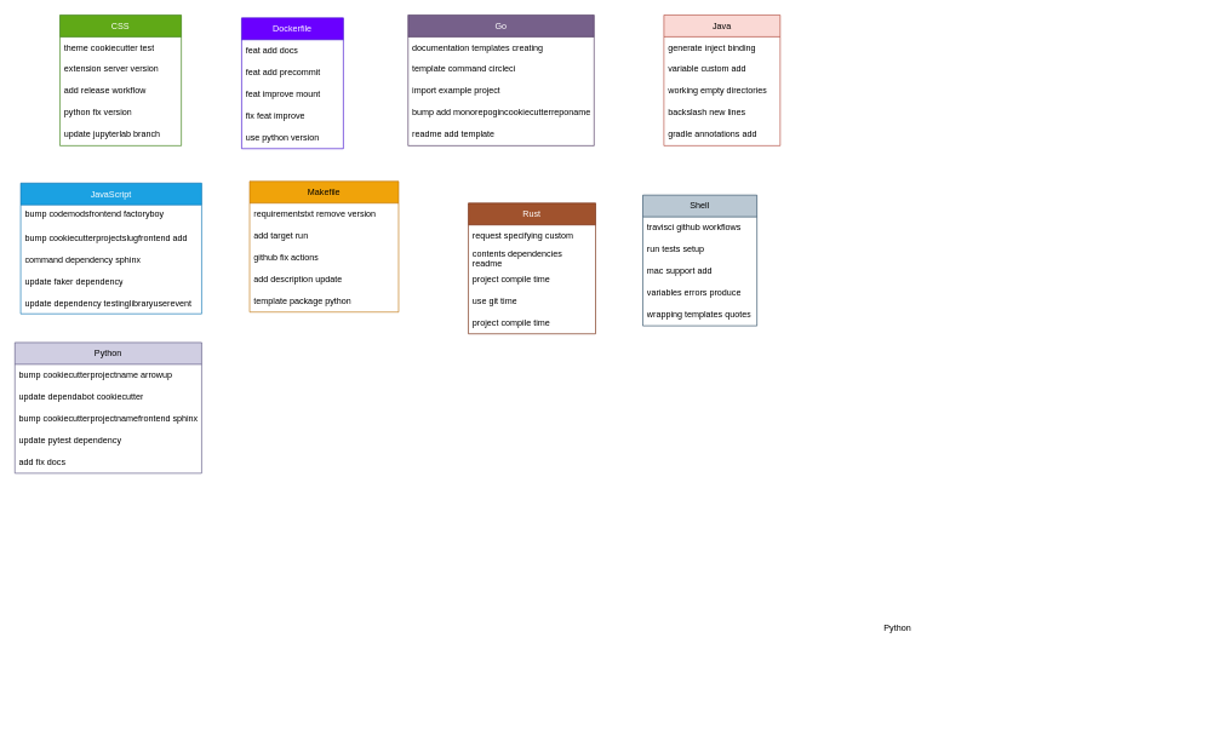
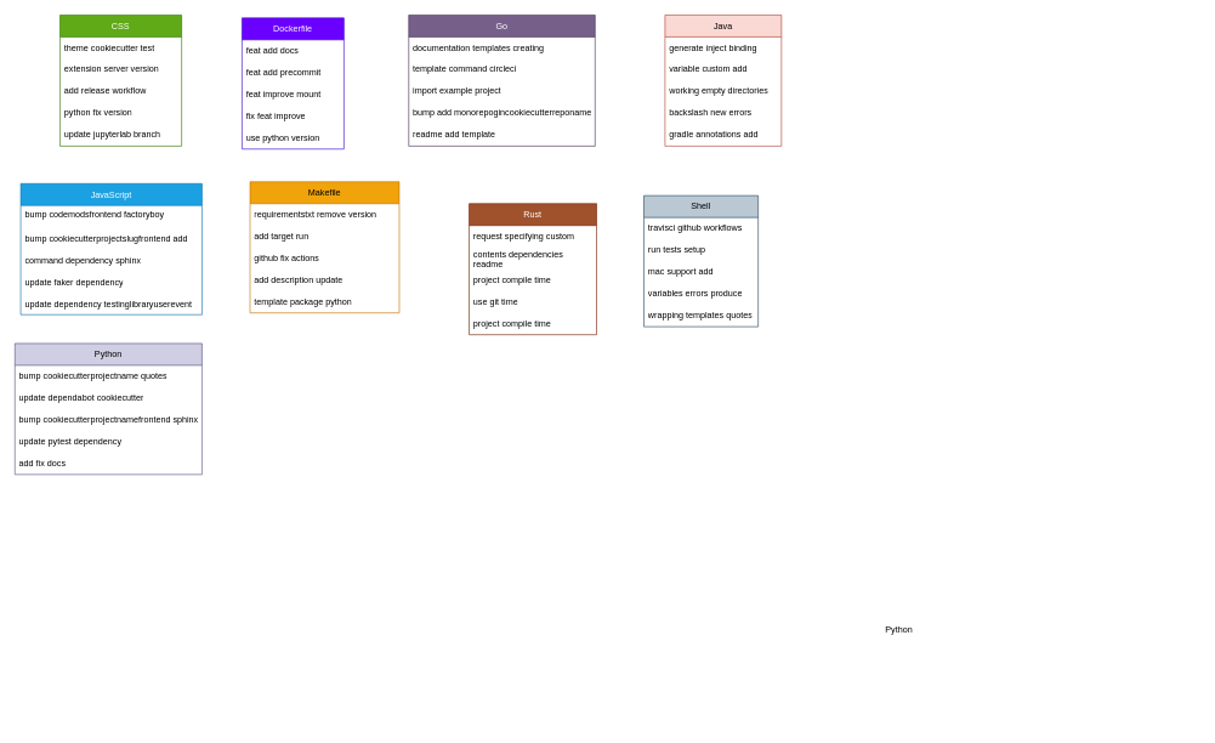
  <mxCell id="0" />
  <mxCell id="1" parent="0" />
  <mxCell id="2" value="CSS" style="swimlane;fontStyle=0;childLayout=stackLayout;horizontal=1;startSize=30;horizontalStack=0;resizeParent=1;resizeParentMax=0;resizeLast=0;collapsible=1;marginBottom=0;whiteSpace=wrap;html=1;fillColor=#60a917;fontColor=#ffffff;strokeColor=#2D7600;" parent="1" vertex="1"><mxGeometry x="82" y="20" width="167" height="180" as="geometry" /></mxCell>
  <mxCell id="3" value="theme cookiecutter test" style="text;strokeColor=none;fillColor=none;align=left;verticalAlign=middle;spacingLeft=4;spacingRight=4;overflow=hidden;points=[[0,0.5],[1,0.5]];portConstraint=eastwest;rotatable=0;whiteSpace=wrap;html=1;" parent="2" vertex="1"><mxGeometry y="30" width="167" height="30" as="geometry" /></mxCell>
  <mxCell id="4" value="extension server version" style="text;strokeColor=none;fillColor=none;align=left;verticalAlign=middle;spacingLeft=4;spacingRight=4;overflow=hidden;points=[[0,0.5],[1,0.5]];portConstraint=eastwest;rotatable=0;whiteSpace=wrap;html=1;" parent="2" vertex="1"><mxGeometry y="60" width="167" height="30" as="geometry" /></mxCell>
  <mxCell id="5" value="add release workflow" style="text;strokeColor=none;fillColor=none;align=left;verticalAlign=middle;spacingLeft=4;spacingRight=4;overflow=hidden;points=[[0,0.5],[1,0.5]];portConstraint=eastwest;rotatable=0;whiteSpace=wrap;html=1;" parent="2" vertex="1"><mxGeometry y="90" width="167" height="30" as="geometry" /></mxCell>
  <mxCell id="6" value="python fix version" style="text;strokeColor=none;fillColor=none;align=left;verticalAlign=middle;spacingLeft=4;spacingRight=4;overflow=hidden;points=[[0,0.5],[1,0.5]];portConstraint=eastwest;rotatable=0;whiteSpace=wrap;html=1;" parent="2" vertex="1"><mxGeometry y="120" width="167" height="30" as="geometry" /></mxCell>
  <mxCell id="7" value="update jupyterlab branch" style="text;strokeColor=none;fillColor=none;align=left;verticalAlign=middle;spacingLeft=4;spacingRight=4;overflow=hidden;points=[[0,0.5],[1,0.5]];portConstraint=eastwest;rotatable=0;whiteSpace=wrap;html=1;" parent="2" vertex="1"><mxGeometry y="150" width="167" height="30" as="geometry" /></mxCell>
  <mxCell id="8" value="JavaScript" style="swimlane;fontStyle=0;childLayout=stackLayout;horizontal=1;startSize=30;horizontalStack=0;resizeParent=1;resizeParentMax=0;resizeLast=0;collapsible=1;marginBottom=0;whiteSpace=wrap;html=1;fillColor=#1ba1e2;fontColor=#ffffff;strokeColor=#006EAF;" parent="1" vertex="1"><mxGeometry x="28" y="251.5" width="249" height="180" as="geometry" /></mxCell>
  <mxCell id="9" value="&lt;table style=&quot;border-color: var(--border-color); width: 223pt;&quot; border=&quot;0&quot; cellpadding=&quot;0&quot; cellspacing=&quot;0&quot; width=&quot;297&quot;&gt;&lt;tbody style=&quot;border-color: var(--border-color);&quot;&gt;&lt;tr style=&quot;border-color: var(--border-color); height: 15pt;&quot; height=&quot;20&quot;&gt;&lt;td style=&quot;border-color: var(--border-color); height: 15pt;&quot; height=&quot;20&quot;&gt;bump codemodsfrontend factoryboy&lt;/td&gt;&lt;/tr&gt;&lt;tr style=&quot;border-color: var(--border-color); height: 15pt;&quot; height=&quot;20&quot;&gt;&lt;/tr&gt;&lt;/tbody&gt;&lt;/table&gt;" style="text;strokeColor=none;fillColor=none;align=left;verticalAlign=middle;spacingLeft=4;spacingRight=4;overflow=hidden;points=[[0,0.5],[1,0.5]];portConstraint=eastwest;rotatable=0;whiteSpace=wrap;html=1;" parent="8" vertex="1"><mxGeometry y="30" width="249" height="30" as="geometry" /></mxCell>
  <mxCell id="10" value="bump cookiecutterprojectslugfrontend add" style="text;strokeColor=none;fillColor=none;align=left;verticalAlign=middle;spacingLeft=4;spacingRight=4;overflow=hidden;points=[[0,0.5],[1,0.5]];portConstraint=eastwest;rotatable=0;whiteSpace=wrap;html=1;" parent="8" vertex="1"><mxGeometry y="60" width="249" height="30" as="geometry" /></mxCell>
  <mxCell id="11" value="command dependency sphinx" style="text;strokeColor=none;fillColor=none;align=left;verticalAlign=middle;spacingLeft=4;spacingRight=4;overflow=hidden;points=[[0,0.5],[1,0.5]];portConstraint=eastwest;rotatable=0;whiteSpace=wrap;html=1;" parent="8" vertex="1"><mxGeometry y="90" width="249" height="30" as="geometry" /></mxCell>
  <mxCell id="12" value="update faker dependency" style="text;strokeColor=none;fillColor=none;align=left;verticalAlign=middle;spacingLeft=4;spacingRight=4;overflow=hidden;points=[[0,0.5],[1,0.5]];portConstraint=eastwest;rotatable=0;whiteSpace=wrap;html=1;" parent="8" vertex="1"><mxGeometry y="120" width="249" height="30" as="geometry" /></mxCell>
  <mxCell id="13" value="update dependency testinglibraryuserevent" style="text;strokeColor=none;fillColor=none;align=left;verticalAlign=middle;spacingLeft=4;spacingRight=4;overflow=hidden;points=[[0,0.5],[1,0.5]];portConstraint=eastwest;rotatable=0;whiteSpace=wrap;html=1;" parent="8" vertex="1"><mxGeometry y="150" width="249" height="30" as="geometry" /></mxCell>
  <mxCell id="14" value="Dockerfile" style="swimlane;fontStyle=0;childLayout=stackLayout;horizontal=1;startSize=30;horizontalStack=0;resizeParent=1;resizeParentMax=0;resizeLast=0;collapsible=1;marginBottom=0;whiteSpace=wrap;html=1;fillColor=#6a00ff;fontColor=#ffffff;strokeColor=#3700CC;" parent="1" vertex="1"><mxGeometry x="332" y="24" width="140" height="180" as="geometry" /></mxCell>
  <mxCell id="15" value="feat add docs" style="text;strokeColor=none;fillColor=none;align=left;verticalAlign=middle;spacingLeft=4;spacingRight=4;overflow=hidden;points=[[0,0.5],[1,0.5]];portConstraint=eastwest;rotatable=0;whiteSpace=wrap;html=1;" parent="14" vertex="1"><mxGeometry y="30" width="140" height="30" as="geometry" /></mxCell>
  <mxCell id="16" value="feat add precommit" style="text;strokeColor=none;fillColor=none;align=left;verticalAlign=middle;spacingLeft=4;spacingRight=4;overflow=hidden;points=[[0,0.5],[1,0.5]];portConstraint=eastwest;rotatable=0;whiteSpace=wrap;html=1;" parent="14" vertex="1"><mxGeometry y="60" width="140" height="30" as="geometry" /></mxCell>
  <mxCell id="17" value="feat improve mount" style="text;strokeColor=none;fillColor=none;align=left;verticalAlign=middle;spacingLeft=4;spacingRight=4;overflow=hidden;points=[[0,0.5],[1,0.5]];portConstraint=eastwest;rotatable=0;whiteSpace=wrap;html=1;" parent="14" vertex="1"><mxGeometry y="90" width="140" height="30" as="geometry" /></mxCell>
  <mxCell id="18" value="fix feat improve" style="text;strokeColor=none;fillColor=none;align=left;verticalAlign=middle;spacingLeft=4;spacingRight=4;overflow=hidden;points=[[0,0.5],[1,0.5]];portConstraint=eastwest;rotatable=0;whiteSpace=wrap;html=1;" parent="14" vertex="1"><mxGeometry y="120" width="140" height="30" as="geometry" /></mxCell>
  <mxCell id="19" value="use python version" style="text;strokeColor=none;fillColor=none;align=left;verticalAlign=middle;spacingLeft=4;spacingRight=4;overflow=hidden;points=[[0,0.5],[1,0.5]];portConstraint=eastwest;rotatable=0;whiteSpace=wrap;html=1;" parent="14" vertex="1"><mxGeometry y="150" width="140" height="30" as="geometry" /></mxCell>
  <mxCell id="20" value="Makefile" style="swimlane;fontStyle=0;childLayout=stackLayout;horizontal=1;startSize=30;horizontalStack=0;resizeParent=1;resizeParentMax=0;resizeLast=0;collapsible=1;marginBottom=0;whiteSpace=wrap;html=1;fillColor=#f0a30a;fontColor=#000000;strokeColor=#BD7000;" parent="1" vertex="1"><mxGeometry x="343" y="249" width="205" height="180" as="geometry" /></mxCell>
  <mxCell id="21" value="requirementstxt remove version" style="text;strokeColor=none;fillColor=none;align=left;verticalAlign=middle;spacingLeft=4;spacingRight=4;overflow=hidden;points=[[0,0.5],[1,0.5]];portConstraint=eastwest;rotatable=0;whiteSpace=wrap;html=1;" parent="20" vertex="1"><mxGeometry y="30" width="205" height="30" as="geometry" /></mxCell>
  <mxCell id="22" value="add target run" style="text;strokeColor=none;fillColor=none;align=left;verticalAlign=middle;spacingLeft=4;spacingRight=4;overflow=hidden;points=[[0,0.5],[1,0.5]];portConstraint=eastwest;rotatable=0;whiteSpace=wrap;html=1;" parent="20" vertex="1"><mxGeometry y="60" width="205" height="30" as="geometry" /></mxCell>
  <mxCell id="23" value="github fix actions" style="text;strokeColor=none;fillColor=none;align=left;verticalAlign=middle;spacingLeft=4;spacingRight=4;overflow=hidden;points=[[0,0.5],[1,0.5]];portConstraint=eastwest;rotatable=0;whiteSpace=wrap;html=1;" parent="20" vertex="1"><mxGeometry y="90" width="205" height="30" as="geometry" /></mxCell>
  <mxCell id="24" value="add description update" style="text;strokeColor=none;fillColor=none;align=left;verticalAlign=middle;spacingLeft=4;spacingRight=4;overflow=hidden;points=[[0,0.5],[1,0.5]];portConstraint=eastwest;rotatable=0;whiteSpace=wrap;html=1;" parent="20" vertex="1"><mxGeometry y="120" width="205" height="30" as="geometry" /></mxCell>
  <mxCell id="25" value="template package python" style="text;strokeColor=none;fillColor=none;align=left;verticalAlign=middle;spacingLeft=4;spacingRight=4;overflow=hidden;points=[[0,0.5],[1,0.5]];portConstraint=eastwest;rotatable=0;whiteSpace=wrap;html=1;" parent="20" vertex="1"><mxGeometry y="150" width="205" height="30" as="geometry" /></mxCell>
  <mxCell id="26" value="Go" style="swimlane;fontStyle=0;childLayout=stackLayout;horizontal=1;startSize=30;horizontalStack=0;resizeParent=1;resizeParentMax=0;resizeLast=0;collapsible=1;marginBottom=0;whiteSpace=wrap;html=1;fillColor=#76608a;fontColor=#ffffff;strokeColor=#432D57;" parent="1" vertex="1"><mxGeometry x="561" y="20" width="256" height="180" as="geometry" /></mxCell>
  <mxCell id="27" value="documentation templates creating" style="text;strokeColor=none;fillColor=none;align=left;verticalAlign=middle;spacingLeft=4;spacingRight=4;overflow=hidden;points=[[0,0.5],[1,0.5]];portConstraint=eastwest;rotatable=0;whiteSpace=wrap;html=1;" parent="26" vertex="1"><mxGeometry y="30" width="256" height="30" as="geometry" /></mxCell>
  <mxCell id="28" value="template command circleci" style="text;strokeColor=none;fillColor=none;align=left;verticalAlign=middle;spacingLeft=4;spacingRight=4;overflow=hidden;points=[[0,0.5],[1,0.5]];portConstraint=eastwest;rotatable=0;whiteSpace=wrap;html=1;" parent="26" vertex="1"><mxGeometry y="60" width="256" height="30" as="geometry" /></mxCell>
  <mxCell id="29" value="import example project" style="text;strokeColor=none;fillColor=none;align=left;verticalAlign=middle;spacingLeft=4;spacingRight=4;overflow=hidden;points=[[0,0.5],[1,0.5]];portConstraint=eastwest;rotatable=0;whiteSpace=wrap;html=1;" parent="26" vertex="1"><mxGeometry y="90" width="256" height="30" as="geometry" /></mxCell>
  <mxCell id="30" value="bump add monorepogincookiecutterreponame" style="text;strokeColor=none;fillColor=none;align=left;verticalAlign=middle;spacingLeft=4;spacingRight=4;overflow=hidden;points=[[0,0.5],[1,0.5]];portConstraint=eastwest;rotatable=0;whiteSpace=wrap;html=1;" parent="26" vertex="1"><mxGeometry y="120" width="256" height="30" as="geometry" /></mxCell>
  <mxCell id="31" value="readme add template" style="text;strokeColor=none;fillColor=none;align=left;verticalAlign=middle;spacingLeft=4;spacingRight=4;overflow=hidden;points=[[0,0.5],[1,0.5]];portConstraint=eastwest;rotatable=0;whiteSpace=wrap;html=1;" parent="26" vertex="1"><mxGeometry y="150" width="256" height="30" as="geometry" /></mxCell>
  <mxCell id="32" value="Rust" style="swimlane;fontStyle=0;childLayout=stackLayout;horizontal=1;startSize=30;horizontalStack=0;resizeParent=1;resizeParentMax=0;resizeLast=0;collapsible=1;marginBottom=0;whiteSpace=wrap;html=1;fillColor=#a0522d;fontColor=#ffffff;strokeColor=#6D1F00;" parent="1" vertex="1"><mxGeometry x="644" y="279" width="175" height="180" as="geometry" /></mxCell>
  <mxCell id="33" value="request specifying custom" style="text;strokeColor=none;fillColor=none;align=left;verticalAlign=middle;spacingLeft=4;spacingRight=4;overflow=hidden;points=[[0,0.5],[1,0.5]];portConstraint=eastwest;rotatable=0;whiteSpace=wrap;html=1;" parent="32" vertex="1"><mxGeometry y="30" width="175" height="30" as="geometry" /></mxCell>
  <mxCell id="34" value="contents dependencies readme" style="text;strokeColor=none;fillColor=none;align=left;verticalAlign=middle;spacingLeft=4;spacingRight=4;overflow=hidden;points=[[0,0.5],[1,0.5]];portConstraint=eastwest;rotatable=0;whiteSpace=wrap;html=1;" parent="32" vertex="1"><mxGeometry y="60" width="175" height="30" as="geometry" /></mxCell>
  <mxCell id="35" value="project compile time" style="text;strokeColor=none;fillColor=none;align=left;verticalAlign=middle;spacingLeft=4;spacingRight=4;overflow=hidden;points=[[0,0.5],[1,0.5]];portConstraint=eastwest;rotatable=0;whiteSpace=wrap;html=1;" parent="32" vertex="1"><mxGeometry y="90" width="175" height="30" as="geometry" /></mxCell>
  <mxCell id="36" value="use git time" style="text;strokeColor=none;fillColor=none;align=left;verticalAlign=middle;spacingLeft=4;spacingRight=4;overflow=hidden;points=[[0,0.5],[1,0.5]];portConstraint=eastwest;rotatable=0;whiteSpace=wrap;html=1;" parent="32" vertex="1"><mxGeometry y="120" width="175" height="30" as="geometry" /></mxCell>
  <mxCell id="37" value="project compile time" style="text;strokeColor=none;fillColor=none;align=left;verticalAlign=middle;spacingLeft=4;spacingRight=4;overflow=hidden;points=[[0,0.5],[1,0.5]];portConstraint=eastwest;rotatable=0;whiteSpace=wrap;html=1;" parent="32" vertex="1"><mxGeometry y="150" width="175" height="30" as="geometry" /></mxCell>
  <mxCell id="38" value="Java" style="swimlane;fontStyle=0;childLayout=stackLayout;horizontal=1;startSize=30;horizontalStack=0;resizeParent=1;resizeParentMax=0;resizeLast=0;collapsible=1;marginBottom=0;whiteSpace=wrap;html=1;fillColor=#fad9d5;strokeColor=#ae4132;" parent="1" vertex="1"><mxGeometry x="913" y="20" width="160" height="180" as="geometry" /></mxCell>
  <mxCell id="39" value="generate inject binding" style="text;strokeColor=none;fillColor=none;align=left;verticalAlign=middle;spacingLeft=4;spacingRight=4;overflow=hidden;points=[[0,0.5],[1,0.5]];portConstraint=eastwest;rotatable=0;whiteSpace=wrap;html=1;" parent="38" vertex="1"><mxGeometry y="30" width="160" height="30" as="geometry" /></mxCell>
  <mxCell id="40" value="variable custom add" style="text;strokeColor=none;fillColor=none;align=left;verticalAlign=middle;spacingLeft=4;spacingRight=4;overflow=hidden;points=[[0,0.5],[1,0.5]];portConstraint=eastwest;rotatable=0;whiteSpace=wrap;html=1;" parent="38" vertex="1"><mxGeometry y="60" width="160" height="30" as="geometry" /></mxCell>
  <mxCell id="41" value="working empty directories" style="text;strokeColor=none;fillColor=none;align=left;verticalAlign=middle;spacingLeft=4;spacingRight=4;overflow=hidden;points=[[0,0.5],[1,0.5]];portConstraint=eastwest;rotatable=0;whiteSpace=wrap;html=1;" parent="38" vertex="1"><mxGeometry y="90" width="160" height="30" as="geometry" /></mxCell>
- <mxCell id="42" value="backslash new lines" style="text;strokeColor=none;fillColor=none;align=left;verticalAlign=middle;spacingLeft=4;spacingRight=4;overflow=hidden;points=[[0,0.5],[1,0.5]];portConstraint=eastwest;rotatable=0;whiteSpace=wrap;html=1;" parent="38" vertex="1"><mxGeometry y="120" width="160" height="30" as="geometry" /></mxCell>
+ <mxCell id="42" value="backslash new errors" style="text;strokeColor=none;fillColor=none;align=left;verticalAlign=middle;spacingLeft=4;spacingRight=4;overflow=hidden;points=[[0,0.5],[1,0.5]];portConstraint=eastwest;rotatable=0;whiteSpace=wrap;html=1;" parent="38" vertex="1"><mxGeometry y="120" width="160" height="30" as="geometry" /></mxCell>
  <mxCell id="43" value="gradle annotations add" style="text;strokeColor=none;fillColor=none;align=left;verticalAlign=middle;spacingLeft=4;spacingRight=4;overflow=hidden;points=[[0,0.5],[1,0.5]];portConstraint=eastwest;rotatable=0;whiteSpace=wrap;html=1;" parent="38" vertex="1"><mxGeometry y="150" width="160" height="30" as="geometry" /></mxCell>
  <mxCell id="44" value="Shell" style="swimlane;fontStyle=0;childLayout=stackLayout;horizontal=1;startSize=30;horizontalStack=0;resizeParent=1;resizeParentMax=0;resizeLast=0;collapsible=1;marginBottom=0;whiteSpace=wrap;html=1;fillColor=#bac8d3;strokeColor=#23445d;" parent="1" vertex="1"><mxGeometry x="884" y="268" width="157" height="180" as="geometry" /></mxCell>
  <mxCell id="45" value="travisci github workflows" style="text;strokeColor=none;fillColor=none;align=left;verticalAlign=middle;spacingLeft=4;spacingRight=4;overflow=hidden;points=[[0,0.5],[1,0.5]];portConstraint=eastwest;rotatable=0;whiteSpace=wrap;html=1;" parent="44" vertex="1"><mxGeometry y="30" width="157" height="30" as="geometry" /></mxCell>
  <mxCell id="46" value="run tests setup" style="text;strokeColor=none;fillColor=none;align=left;verticalAlign=middle;spacingLeft=4;spacingRight=4;overflow=hidden;points=[[0,0.5],[1,0.5]];portConstraint=eastwest;rotatable=0;whiteSpace=wrap;html=1;" parent="44" vertex="1"><mxGeometry y="60" width="157" height="30" as="geometry" /></mxCell>
  <mxCell id="47" value="mac support add" style="text;strokeColor=none;fillColor=none;align=left;verticalAlign=middle;spacingLeft=4;spacingRight=4;overflow=hidden;points=[[0,0.5],[1,0.5]];portConstraint=eastwest;rotatable=0;whiteSpace=wrap;html=1;" parent="44" vertex="1"><mxGeometry y="90" width="157" height="30" as="geometry" /></mxCell>
  <mxCell id="48" value="variables errors produce" style="text;strokeColor=none;fillColor=none;align=left;verticalAlign=middle;spacingLeft=4;spacingRight=4;overflow=hidden;points=[[0,0.5],[1,0.5]];portConstraint=eastwest;rotatable=0;whiteSpace=wrap;html=1;" parent="44" vertex="1"><mxGeometry y="120" width="157" height="30" as="geometry" /></mxCell>
  <mxCell id="49" value="wrapping templates quotes" style="text;strokeColor=none;fillColor=none;align=left;verticalAlign=middle;spacingLeft=4;spacingRight=4;overflow=hidden;points=[[0,0.5],[1,0.5]];portConstraint=eastwest;rotatable=0;whiteSpace=wrap;html=1;" parent="44" vertex="1"><mxGeometry y="150" width="157" height="30" as="geometry" /></mxCell>
  <mxCell id="50" value="Python" style="swimlane;fontStyle=0;childLayout=stackLayout;horizontal=1;startSize=30;horizontalStack=0;resizeParent=1;resizeParentMax=0;resizeLast=0;collapsible=1;marginBottom=0;whiteSpace=wrap;html=1;fillColor=#d0cee2;strokeColor=#56517e;" parent="1" vertex="1"><mxGeometry x="20" y="471" width="257" height="180" as="geometry" /></mxCell>
- <mxCell id="51" value="bump cookiecutterprojectname arrowup" style="text;strokeColor=none;fillColor=none;align=left;verticalAlign=middle;spacingLeft=4;spacingRight=4;overflow=hidden;points=[[0,0.5],[1,0.5]];portConstraint=eastwest;rotatable=0;whiteSpace=wrap;html=1;" parent="50" vertex="1"><mxGeometry y="30" width="257" height="30" as="geometry" /></mxCell>
+ <mxCell id="51" value="bump cookiecutterprojectname quotes" style="text;strokeColor=none;fillColor=none;align=left;verticalAlign=middle;spacingLeft=4;spacingRight=4;overflow=hidden;points=[[0,0.5],[1,0.5]];portConstraint=eastwest;rotatable=0;whiteSpace=wrap;html=1;" parent="50" vertex="1"><mxGeometry y="30" width="257" height="30" as="geometry" /></mxCell>
  <mxCell id="52" value="update dependabot cookiecutter" style="text;strokeColor=none;fillColor=none;align=left;verticalAlign=middle;spacingLeft=4;spacingRight=4;overflow=hidden;points=[[0,0.5],[1,0.5]];portConstraint=eastwest;rotatable=0;whiteSpace=wrap;html=1;" parent="50" vertex="1"><mxGeometry y="60" width="257" height="30" as="geometry" /></mxCell>
  <mxCell id="53" value="bump cookiecutterprojectnamefrontend sphinx" style="text;strokeColor=none;fillColor=none;align=left;verticalAlign=middle;spacingLeft=4;spacingRight=4;overflow=hidden;points=[[0,0.5],[1,0.5]];portConstraint=eastwest;rotatable=0;whiteSpace=wrap;html=1;" parent="50" vertex="1"><mxGeometry y="90" width="257" height="30" as="geometry" /></mxCell>
  <mxCell id="54" value="update pytest dependency" style="text;strokeColor=none;fillColor=none;align=left;verticalAlign=middle;spacingLeft=4;spacingRight=4;overflow=hidden;points=[[0,0.5],[1,0.5]];portConstraint=eastwest;rotatable=0;whiteSpace=wrap;html=1;" parent="50" vertex="1"><mxGeometry y="120" width="257" height="30" as="geometry" /></mxCell>
  <mxCell id="55" value="add fix docs" style="text;strokeColor=none;fillColor=none;align=left;verticalAlign=middle;spacingLeft=4;spacingRight=4;overflow=hidden;points=[[0,0.5],[1,0.5]];portConstraint=eastwest;rotatable=0;whiteSpace=wrap;html=1;" parent="50" vertex="1"><mxGeometry y="150" width="257" height="30" as="geometry" /></mxCell>
  <mxCell id="56" value="&lt;br&gt;&lt;br&gt;&lt;br&gt;&lt;br&gt;&lt;br&gt;&lt;br&gt;&lt;br&gt;&lt;br&gt;&lt;br&gt;&lt;br&gt;&lt;br&gt;&lt;br&gt;&lt;br&gt;&lt;br&gt;&lt;br&gt;&lt;br&gt;&lt;br&gt;&lt;br&gt;&lt;br&gt;&lt;br&gt;&lt;br&gt;&lt;br&gt;&lt;table border=&quot;0&quot; cellpadding=&quot;0&quot; cellspacing=&quot;0&quot; width=&quot;405&quot; style=&quot;border-collapse:&lt;br/&gt; collapse;width:304pt&quot;&gt; &lt;colgroup&gt;&lt;col width=&quot;405&quot; style=&quot;mso-width-source:userset;mso-width-alt:14811;width:304pt&quot;&gt;&lt;/colgroup&gt; &lt;tbody&gt;&lt;tr height=&quot;20&quot; style=&quot;height:15.0pt&quot;&gt;  &lt;td height=&quot;20&quot; width=&quot;405&quot; style=&quot;height:15.0pt;width:304pt&quot;&gt;Python&lt;/td&gt; &lt;/tr&gt; &lt;tr height=&quot;20&quot; style=&quot;height:15.0pt&quot;&gt;  &lt;td height=&quot;20&quot; style=&quot;height:15.0pt&quot;&gt;&lt;br&gt;&lt;/td&gt; &lt;/tr&gt; &lt;tr height=&quot;20&quot; style=&quot;height:15.0pt&quot;&gt;  &lt;td height=&quot;20&quot; style=&quot;height:15.0pt&quot;&gt;&lt;br&gt;&lt;/td&gt; &lt;/tr&gt; &lt;tr height=&quot;20&quot; style=&quot;height:15.0pt&quot;&gt;  &lt;td height=&quot;20&quot; style=&quot;height:15.0pt&quot;&gt;&lt;br&gt;&lt;/td&gt; &lt;/tr&gt; &lt;tr height=&quot;20&quot; style=&quot;height:15.0pt&quot;&gt;  &lt;td height=&quot;20&quot; style=&quot;height:15.0pt&quot;&gt;&lt;br&gt;&lt;/td&gt; &lt;/tr&gt; &lt;tr height=&quot;20&quot; style=&quot;height:15.0pt&quot;&gt;  &lt;td height=&quot;20&quot; style=&quot;height:15.0pt&quot;&gt;&lt;br&gt;&lt;/td&gt; &lt;/tr&gt;&lt;/tbody&gt;&lt;/table&gt;" style="text;whiteSpace=wrap;html=1;" parent="1" vertex="1"><mxGeometry x="1214" y="531" width="433" height="467" as="geometry" /></mxCell>
